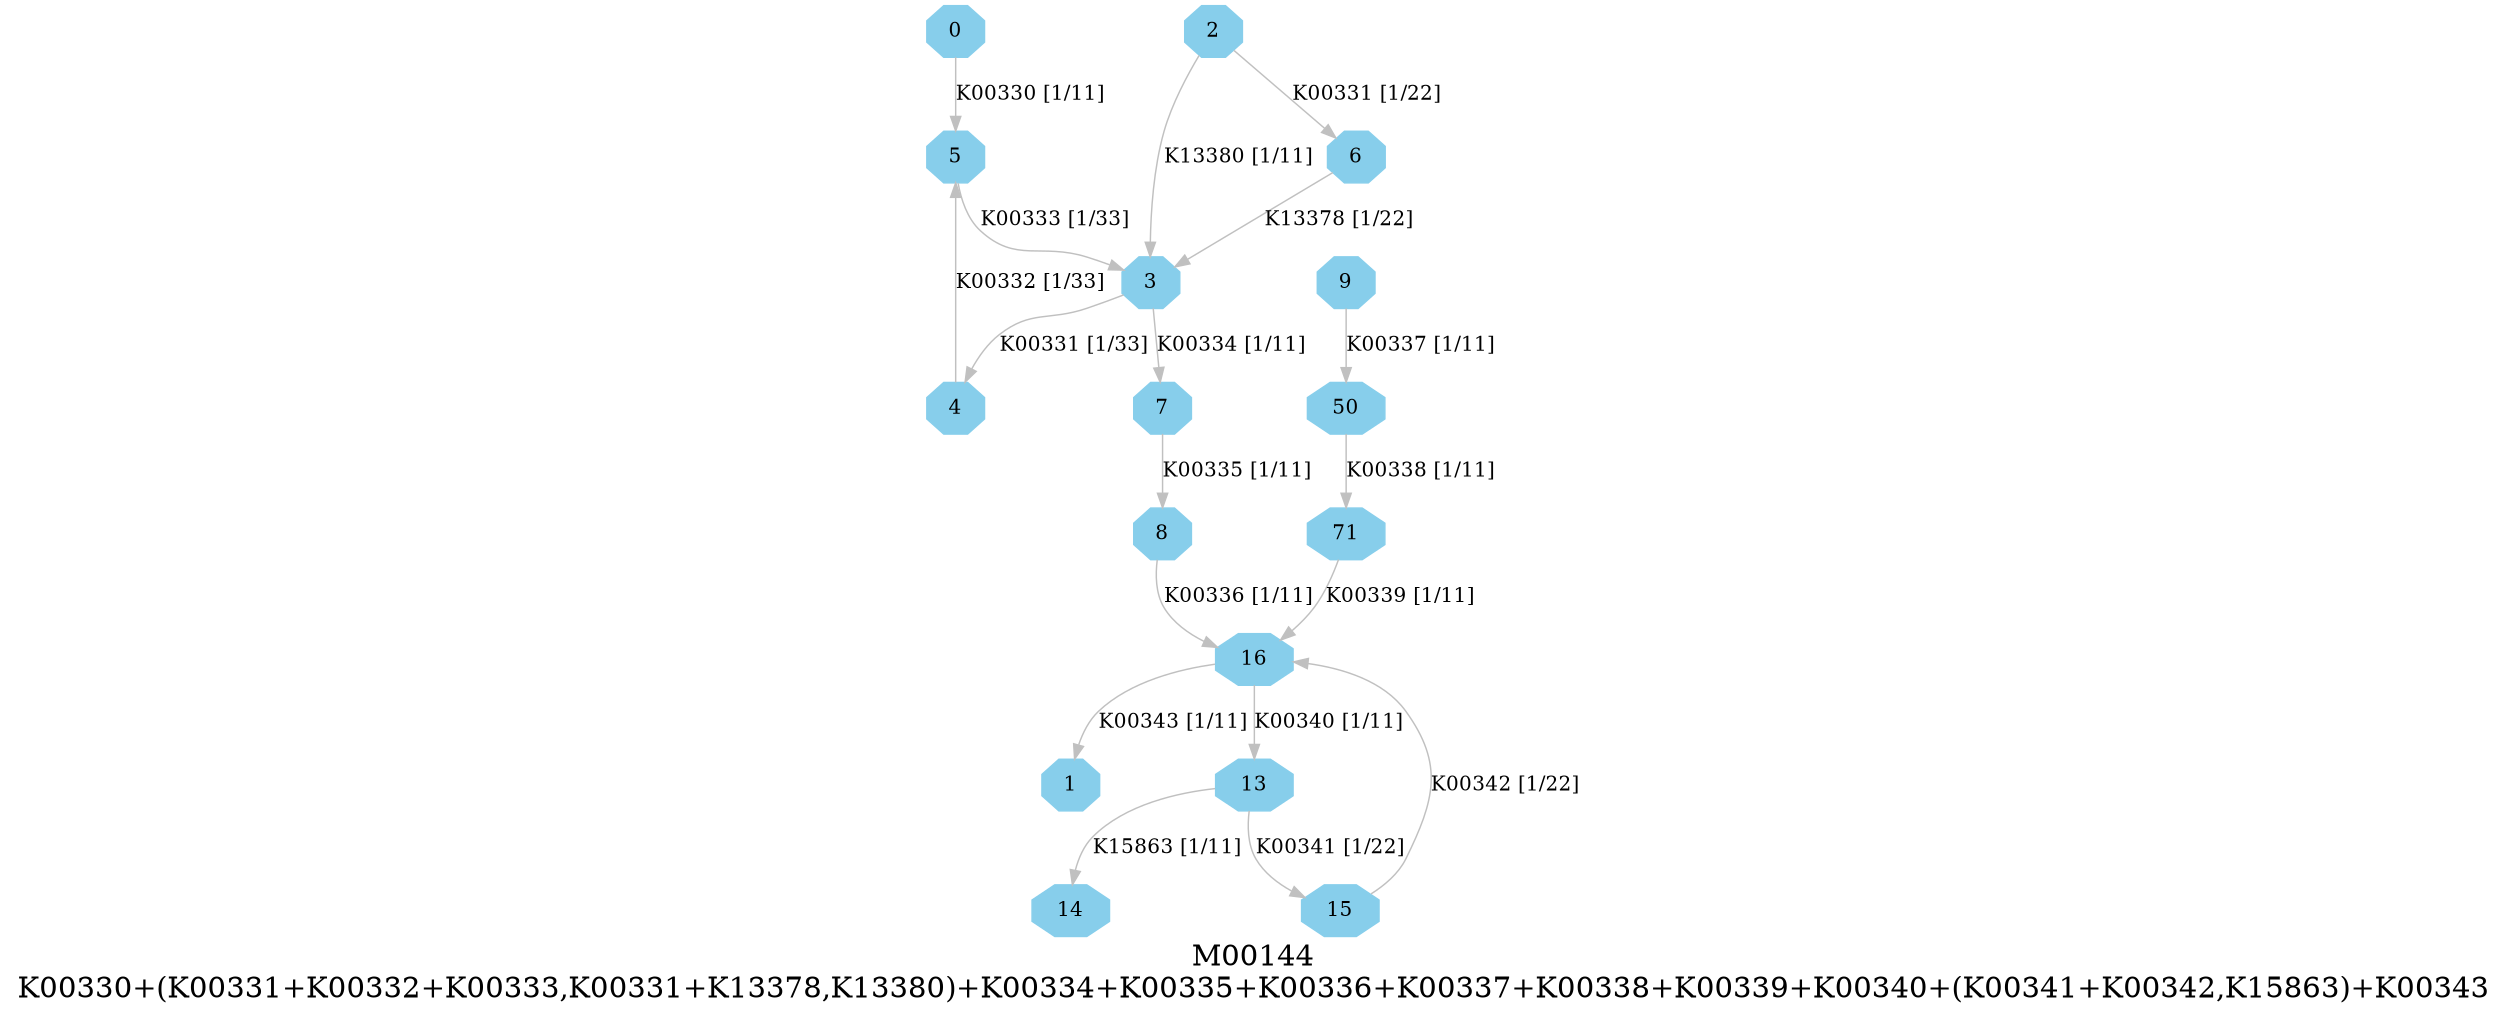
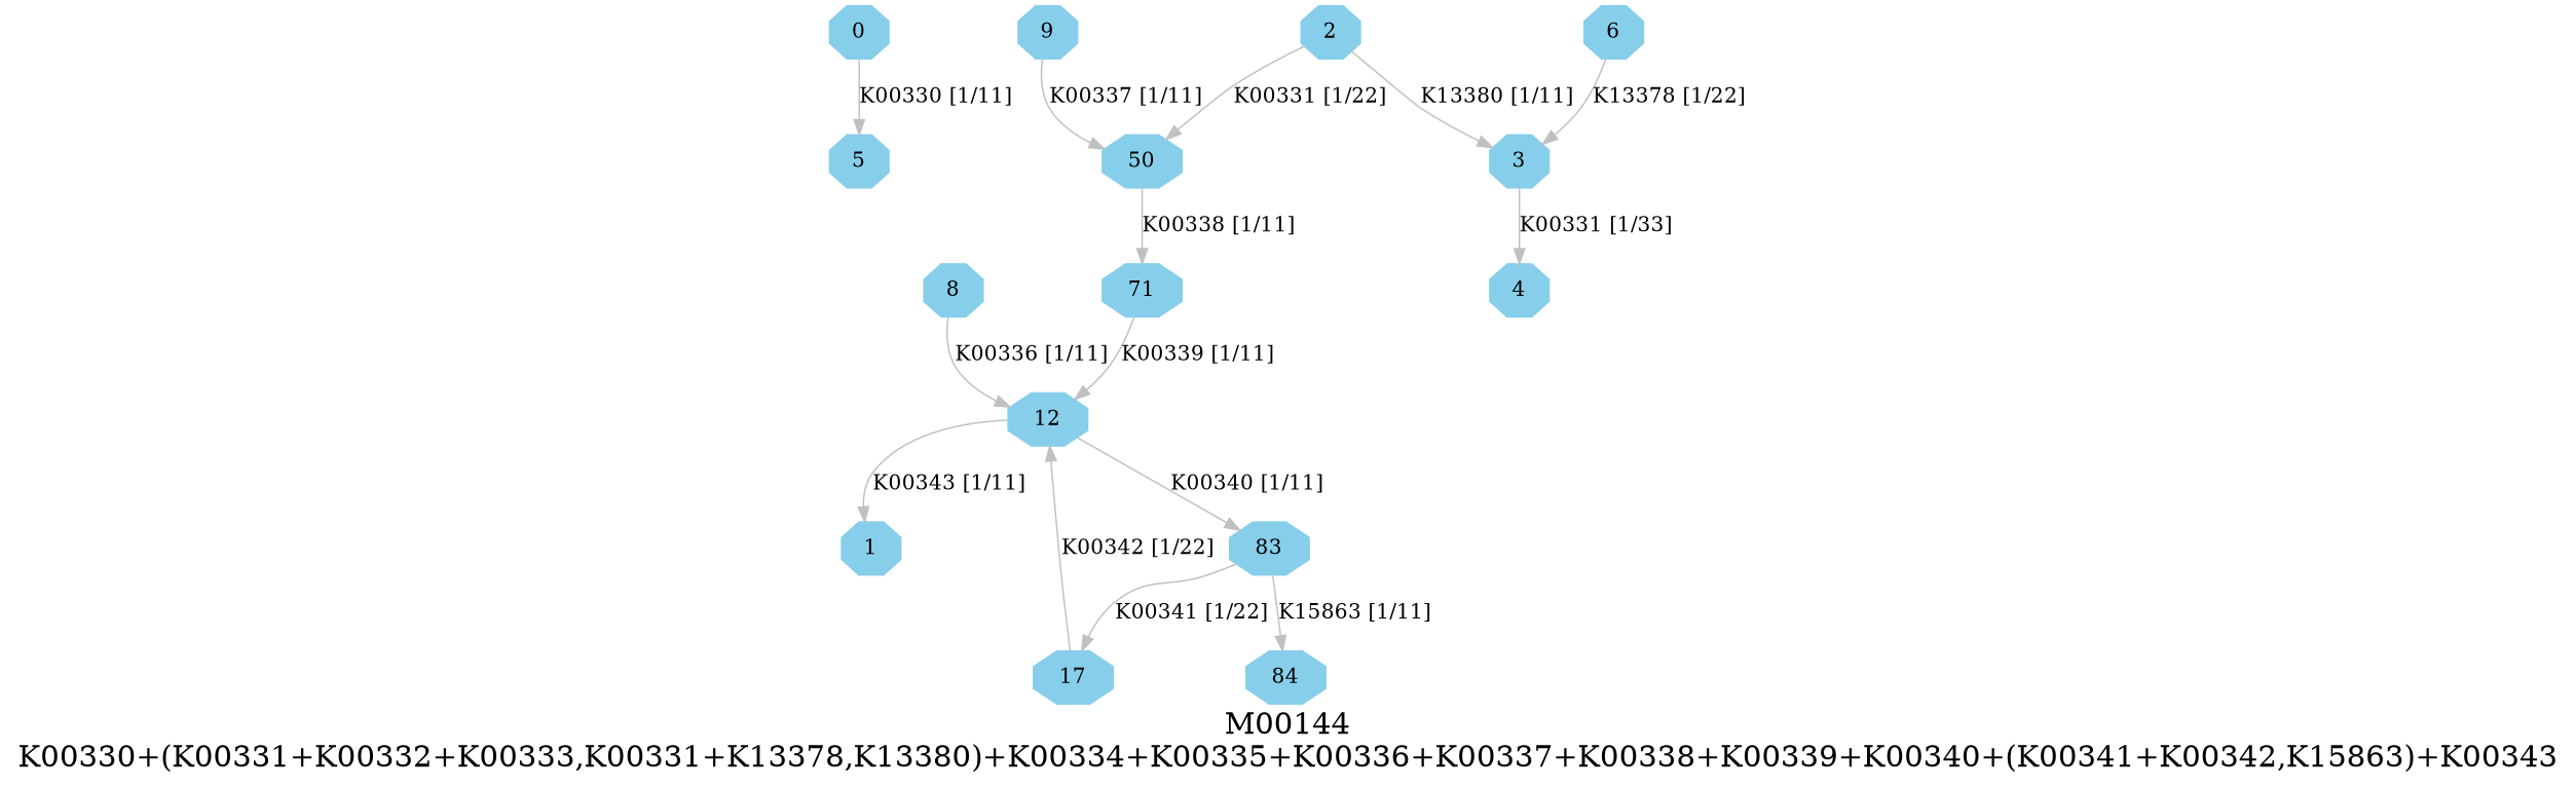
  digraph {
    fontsize=20
    label="M00144\nK00330+(K00331+K00332+K00333,K00331+K13378,K13380)+K00334+K00335+K00336+K00337+K00338+K00339+K00340+(K00341+K00342,K15863)+K00343"
    node [color=skyblue shape=octagon style=filled]
    edge [color=grey]
    0 [height=.3 width=.3]
    1 [height=.3 width=.3]
    2 [height=.3 width=.3]
    3 [height=.3 width=.3]
    4 [height=.3 width=.3]
    5 [height=.3 width=.3]
    6 [height=.3 width=.3]
-   7 [height=.3 width=.3]
    8 [height=.3 width=.3]
    9 [height=.3 width=.3]
    n11 [height=.3 label=50 width=.3]
    n12 [height=.3 label=71 width=.3]
-   12 [height=.3 width=.3 label=16]
-   13 [height=.3 width=.3]
-   14 [height=.3 width=.3]
-   15 [height=.3 width=.3]
+   12 [height=.3 width=.3]
+   13 [height=.3 width=.3 label=83]
+   14 [height=.3 width=.3 label=84]
+   15 [height=.3 width=.3 label=17]
    subgraph sub_1 {
      0
      1
      2
      3
      4
      5
      6
-     7
      8
      9
      n11
      n12
      12
      13
      14
      15
    }
    0 -> 5 [label="K00330 [1/11]"]
    2 -> 3 [label="K13380 [1/11]"]
-   2 -> 6 [label="K00331 [1/22]"]
+   2 -> n11 [label="K00331 [1/22]"]
    3 -> 4 [label="K00331 [1/33]"]
-   3 -> 7 [label="K00334 [1/11]"]
-   4 -> 5 [label="K00332 [1/33]"]
-   5 -> 3 [label="K00333 [1/33]"]
    6 -> 3 [label="K13378 [1/22]"]
-   7 -> 8 [label="K00335 [1/11]"]
    8 -> 12 [label="K00336 [1/11]"]
    9 -> n11 [label="K00337 [1/11]"]
    n11 -> n12 [label="K00338 [1/11]"]
    n12 -> 12 [label="K00339 [1/11]"]
    12 -> 1 [label="K00343 [1/11]"]
    12 -> 13 [label="K00340 [1/11]"]
    13 -> 14 [label="K15863 [1/11]"]
    13 -> 15 [label="K00341 [1/22]"]
    15 -> 12 [label="K00342 [1/22]"]
  }
